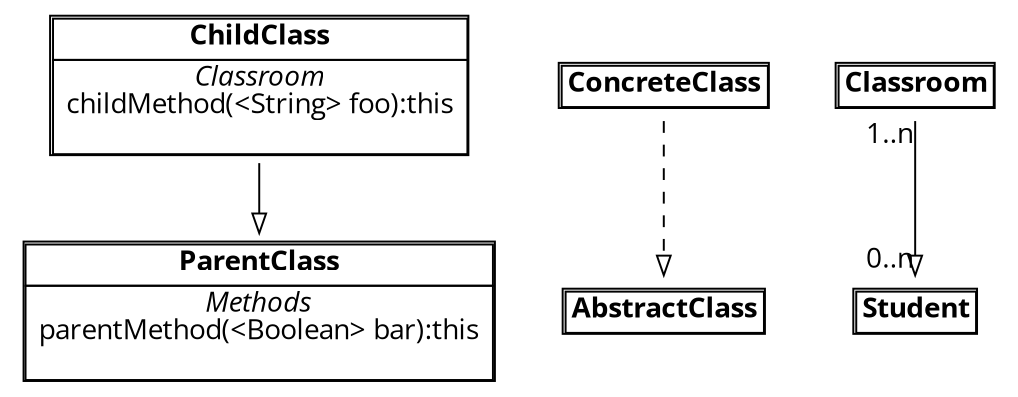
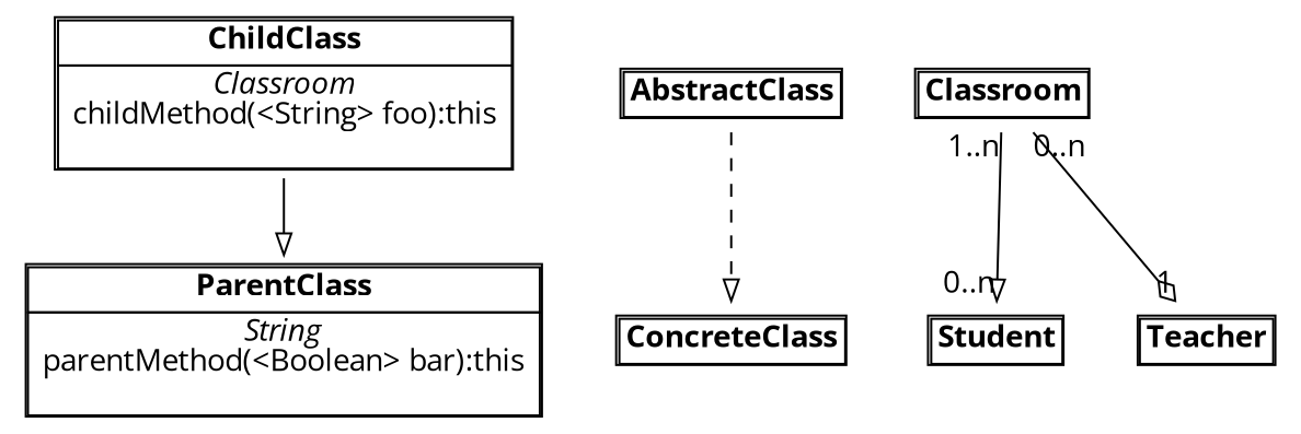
  digraph {
    fontname="Open Sans"
    node [fontname="Open Sans" shape=plaintext]
    edge [arrowhead=empty fontname="Open Sans"]
    n1 [label=<<TABLE CELLSPACING="0"> 	<TR><TD><B>ChildClass</B></TD></TR> 	<TR><TD><I>Classroom</I><BR/> childMethod(&lt;String&gt; foo):this <BR align="left" />  </TD></TR>   </TABLE>>]
-   n2 [label=<<TABLE CELLSPACING="0"> 	<TR><TD><B>ParentClass</B></TD></TR> 	<TR><TD><I>Methods</I><BR/> parentMethod(&lt;Boolean&gt; bar):this <BR align="left" />  </TD></TR>   </TABLE>>]
+   n2 [label=<<TABLE CELLSPACING="0"> 	<TR><TD><B>ParentClass</B></TD></TR> 	<TR><TD><I>String</I><BR/> parentMethod(&lt;Boolean&gt; bar):this <BR align="left" />  </TD></TR>   </TABLE>>]
    n3 [label=<<TABLE CELLSPACING="0"> 	<TR><TD><B>ConcreteClass</B></TD></TR> 	 </TABLE>>]
    n4 [label=<<TABLE CELLSPACING="0"> 	<TR><TD><B>AbstractClass</B></TD></TR> 	 </TABLE>>]
    n5 [label=<<TABLE CELLSPACING="0"> 	<TR><TD><B>Student</B></TD></TR> 	 </TABLE>>]
+   n6 [label=<<TABLE CELLSPACING="0"> 	<TR><TD><B>Teacher</B></TD></TR> 	 </TABLE>>]
    n7 [label=<<TABLE CELLSPACING="0"> 	<TR><TD><B>Classroom</B></TD></TR> 	 </TABLE>>]
    n1 -> n2
-   n3 -> n4 [style=dashed]
+   n4 -> n3 [style=dashed]
    n7 -> n5 [headlabel="0..n" taillabel="1..n"]
+   n7 -> n6 [arrowhead=odiamond headlabel=1 taillabel="0..n"]
  }
